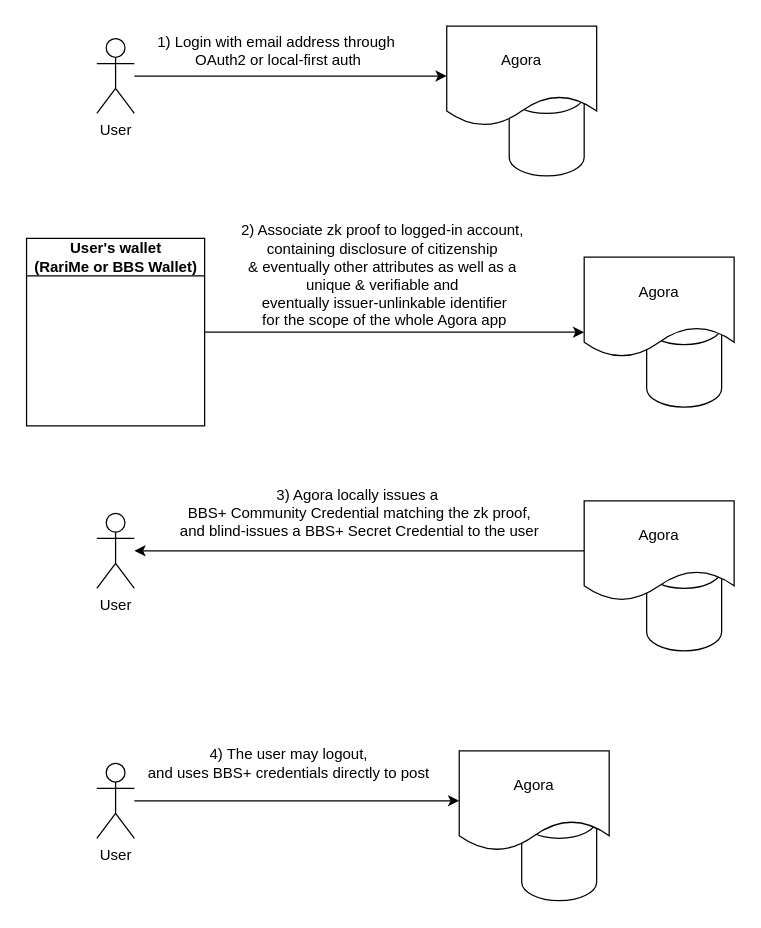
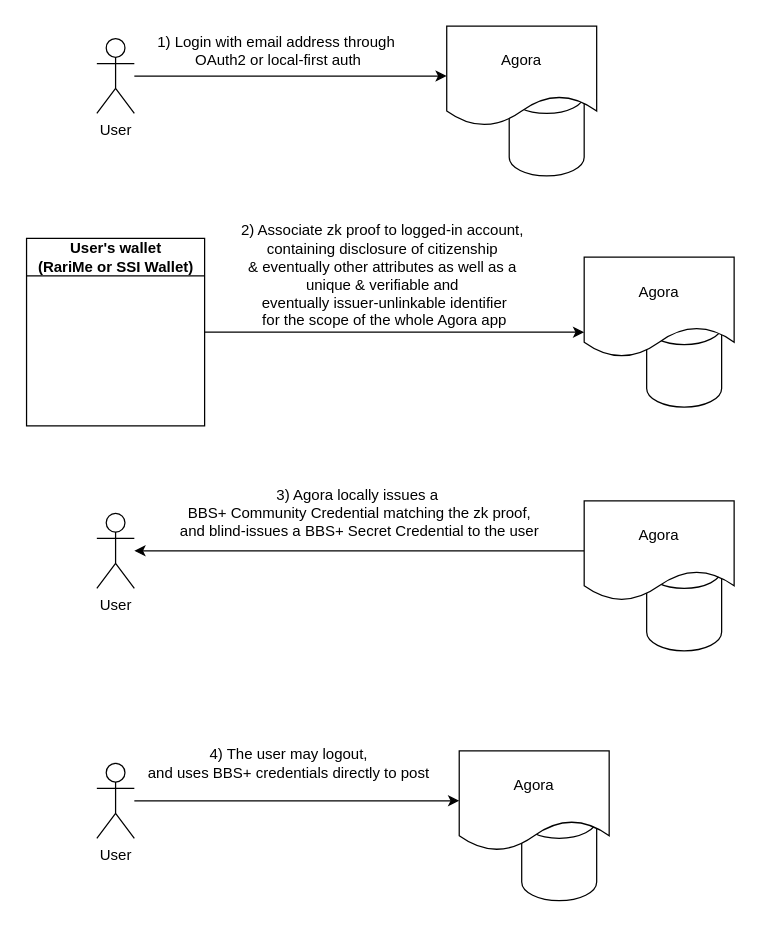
  <mxCell id="0" />
  <mxCell id="1" parent="0" />
  <mxCell id="2" style="edgeStyle=orthogonalEdgeStyle;rounded=0;orthogonalLoop=1;jettySize=auto;html=1;entryX=0;entryY=0.5;entryDx=0;entryDy=0;" edge="1" parent="1" source="3" target="5"><mxGeometry relative="1" as="geometry" /></mxCell>
  <mxCell id="3" value="User" style="shape=umlActor;verticalLabelPosition=bottom;verticalAlign=top;html=1;outlineConnect=0;" vertex="1" parent="1"><mxGeometry x="77" y="30" width="30" height="60" as="geometry" /></mxCell>
  <mxCell id="4" value="" style="shape=cylinder3;whiteSpace=wrap;html=1;boundedLbl=1;backgroundOutline=1;size=15;" vertex="1" parent="1"><mxGeometry x="407" y="60" width="60" height="80" as="geometry" /></mxCell>
  <mxCell id="5" value="Agora" style="shape=document;whiteSpace=wrap;html=1;boundedLbl=1;" vertex="1" parent="1"><mxGeometry x="357" y="20" width="120" height="80" as="geometry" /></mxCell>
  <mxCell id="6" value="1) Login with email address&amp;nbsp;&lt;span style=&quot;background-color: initial;&quot;&gt;through&amp;nbsp;&lt;/span&gt;&lt;div&gt;&lt;span style=&quot;background-color: initial;&quot;&gt;OAuth2 or local-first auth&lt;/span&gt;&lt;/div&gt;" style="text;html=1;align=center;verticalAlign=middle;resizable=0;points=[];autosize=1;strokeColor=none;fillColor=none;" vertex="1" parent="1"><mxGeometry x="112" y="20" width="220" height="40" as="geometry" /></mxCell>
- <mxCell id="7" value="User's wallet&lt;div&gt;(RariMe or BBS Wallet)&lt;/div&gt;" style="swimlane;whiteSpace=wrap;html=1;startSize=30;" vertex="1" parent="1"><mxGeometry x="20.75" y="190" width="142.5" height="150" as="geometry" /></mxCell>
+ <mxCell id="7" value="User's wallet&lt;div&gt;(RariMe or SSI Wallet)&lt;/div&gt;" style="swimlane;whiteSpace=wrap;html=1;startSize=30;" vertex="1" parent="1"><mxGeometry x="20.75" y="190" width="142.5" height="150" as="geometry" /></mxCell>
  <mxCell id="8" style="edgeStyle=orthogonalEdgeStyle;rounded=0;orthogonalLoop=1;jettySize=auto;html=1;entryX=0;entryY=0.75;entryDx=0;entryDy=0;" edge="1" parent="1" source="7" target="11"><mxGeometry relative="1" as="geometry" /></mxCell>
  <mxCell id="9" value="2) Associate zk proof to logged-in account,&amp;nbsp;&lt;div&gt;containing disclosure of citizenship&amp;nbsp;&lt;/div&gt;&lt;div&gt;&amp;amp; eventually other attributes as well as a&amp;nbsp;&lt;/div&gt;&lt;div&gt;unique &amp;amp; verifiable and&amp;nbsp;&lt;/div&gt;&lt;div&gt;&lt;span style=&quot;background-color: initial;&quot;&gt;eventually issuer-unlinkable identifier&lt;/span&gt;&lt;/div&gt;&lt;div&gt;for the scope of the whole Agora app&lt;/div&gt;" style="text;html=1;align=center;verticalAlign=middle;resizable=0;points=[];autosize=1;strokeColor=none;fillColor=none;" vertex="1" parent="1"><mxGeometry x="182" y="170" width="250" height="100" as="geometry" /></mxCell>
  <mxCell id="10" value="" style="shape=cylinder3;whiteSpace=wrap;html=1;boundedLbl=1;backgroundOutline=1;size=15;" vertex="1" parent="1"><mxGeometry x="517" y="245" width="60" height="80" as="geometry" /></mxCell>
  <mxCell id="11" value="Agora" style="shape=document;whiteSpace=wrap;html=1;boundedLbl=1;" vertex="1" parent="1"><mxGeometry x="467" y="205" width="120" height="80" as="geometry" /></mxCell>
  <mxCell id="12" style="edgeStyle=orthogonalEdgeStyle;rounded=0;orthogonalLoop=1;jettySize=auto;html=1;entryX=0;entryY=0.5;entryDx=0;entryDy=0;startArrow=classic;startFill=1;endArrow=none;endFill=0;" edge="1" parent="1" source="13" target="15"><mxGeometry relative="1" as="geometry" /></mxCell>
  <mxCell id="13" value="User" style="shape=umlActor;verticalLabelPosition=bottom;verticalAlign=top;html=1;outlineConnect=0;" vertex="1" parent="1"><mxGeometry x="77" y="410" width="30" height="60" as="geometry" /></mxCell>
  <mxCell id="14" value="" style="shape=cylinder3;whiteSpace=wrap;html=1;boundedLbl=1;backgroundOutline=1;size=15;" vertex="1" parent="1"><mxGeometry x="517" y="440" width="60" height="80" as="geometry" /></mxCell>
  <mxCell id="15" value="Agora" style="shape=document;whiteSpace=wrap;html=1;boundedLbl=1;" vertex="1" parent="1"><mxGeometry x="467" y="400" width="120" height="80" as="geometry" /></mxCell>
  <mxCell id="16" value="3) Agora locally issues a&amp;nbsp;&lt;div&gt;&lt;span style=&quot;background-color: initial;&quot;&gt;BBS+ Community Credential&amp;nbsp;&lt;/span&gt;&lt;span style=&quot;background-color: initial;&quot;&gt;matching the zk proof,&lt;/span&gt;&lt;div&gt;&lt;span style=&quot;background-color: initial;&quot;&gt;and blind-issues a BBS+ Secret Credential to the user&lt;/span&gt;&lt;/div&gt;&lt;/div&gt;" style="text;html=1;align=center;verticalAlign=middle;resizable=0;points=[];autosize=1;strokeColor=none;fillColor=none;" vertex="1" parent="1"><mxGeometry x="132" y="380" width="310" height="60" as="geometry" /></mxCell>
  <mxCell id="17" style="edgeStyle=orthogonalEdgeStyle;rounded=0;orthogonalLoop=1;jettySize=auto;html=1;entryX=0;entryY=0.5;entryDx=0;entryDy=0;startArrow=none;startFill=0;endArrow=classic;endFill=1;" edge="1" parent="1" source="18" target="20"><mxGeometry relative="1" as="geometry" /></mxCell>
  <mxCell id="18" value="User" style="shape=umlActor;verticalLabelPosition=bottom;verticalAlign=top;html=1;outlineConnect=0;" vertex="1" parent="1"><mxGeometry x="77" y="610" width="30" height="60" as="geometry" /></mxCell>
  <mxCell id="19" value="" style="shape=cylinder3;whiteSpace=wrap;html=1;boundedLbl=1;backgroundOutline=1;size=15;" vertex="1" parent="1"><mxGeometry x="417" y="640" width="60" height="80" as="geometry" /></mxCell>
  <mxCell id="20" value="Agora" style="shape=document;whiteSpace=wrap;html=1;boundedLbl=1;" vertex="1" parent="1"><mxGeometry x="367" y="600" width="120" height="80" as="geometry" /></mxCell>
  <mxCell id="21" value="4) The user may logout,&amp;nbsp;&lt;div&gt;and uses BBS+ credentials directly to post&amp;nbsp;&lt;/div&gt;" style="text;html=1;align=center;verticalAlign=middle;resizable=0;points=[];autosize=1;strokeColor=none;fillColor=none;" vertex="1" parent="1"><mxGeometry x="107" y="590" width="250" height="40" as="geometry" /></mxCell>
